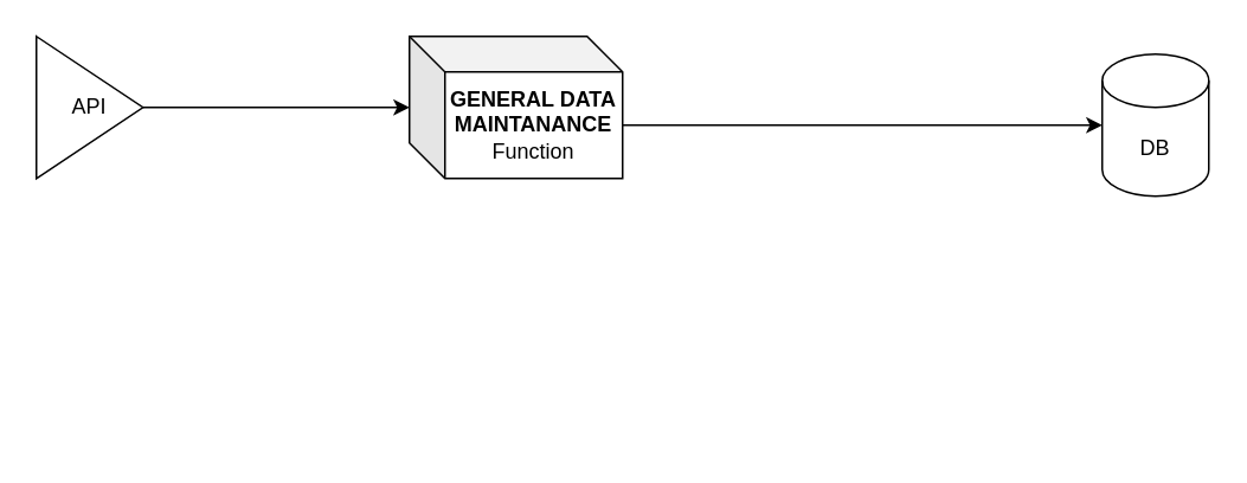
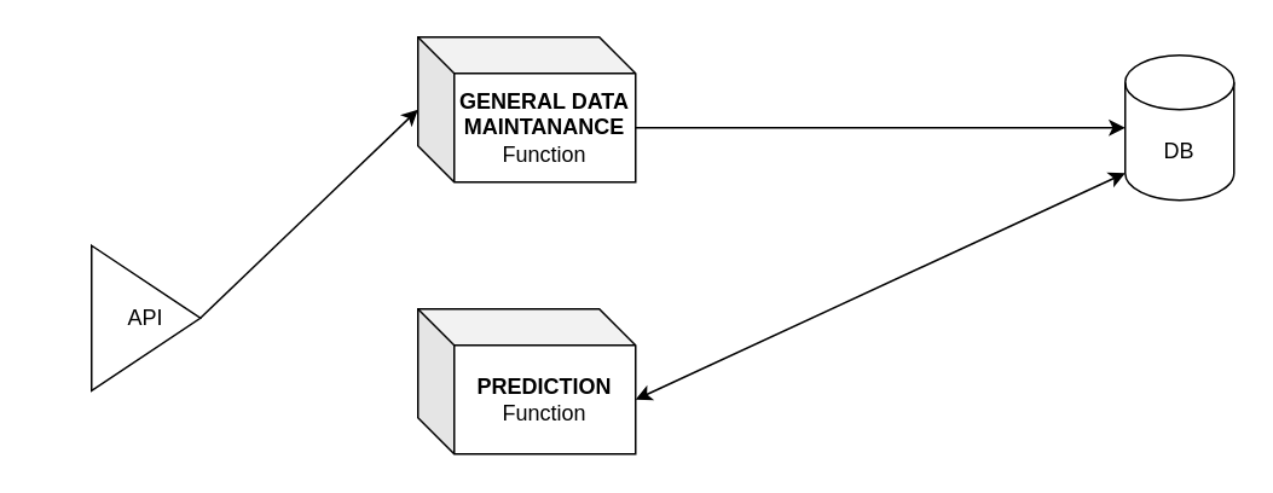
  <mxCell id="0" />
  <mxCell id="1" parent="0" />
- <mxCell id="2" value="API" style="triangle;whiteSpace=wrap;html=1;" parent="1" vertex="1"><mxGeometry x="20" y="20" width="60" height="80" as="geometry" /></mxCell>
+ <mxCell id="2" value="API" style="triangle;whiteSpace=wrap;html=1;" parent="1" vertex="1"><mxGeometry x="50" y="135" width="60" height="80" as="geometry" /></mxCell>
  <mxCell id="3" value="&lt;b&gt;GENERAL DATA MAINTANANCE&lt;br&gt;&lt;/b&gt;Function" style="shape=cube;whiteSpace=wrap;html=1;boundedLbl=1;backgroundOutline=1;darkOpacity=0.05;darkOpacity2=0.1;" parent="1" vertex="1"><mxGeometry x="230" y="20" width="120" height="80" as="geometry" /></mxCell>
  <mxCell id="4" value="DB" style="shape=cylinder3;whiteSpace=wrap;html=1;boundedLbl=1;backgroundOutline=1;size=15;" parent="1" vertex="1"><mxGeometry x="620" y="30" width="60" height="80" as="geometry" /></mxCell>
  <mxCell id="5" value="" style="endArrow=classic;html=1;rounded=0;entryX=0;entryY=0;entryDx=0;entryDy=30;entryPerimeter=0;exitX=1;exitY=0.5;exitDx=0;exitDy=0;" parent="1" source="2" edge="1"><mxGeometry width="50" height="50" relative="1" as="geometry"><mxPoint x="80" y="80" as="sourcePoint" /><mxPoint x="230" y="60" as="targetPoint" /></mxGeometry></mxCell>
+ <mxCell id="6" value="&lt;b&gt;PREDICTION&lt;/b&gt;&lt;br&gt;Function" style="shape=cube;whiteSpace=wrap;html=1;boundedLbl=1;backgroundOutline=1;darkOpacity=0.05;darkOpacity2=0.1;" parent="1" vertex="1"><mxGeometry x="230" y="170" width="120" height="80" as="geometry" /></mxCell>
  <mxCell id="7" style="edgeStyle=orthogonalEdgeStyle;rounded=0;orthogonalLoop=1;jettySize=auto;html=1;exitX=0;exitY=0;exitDx=120;exitDy=50;exitPerimeter=0;entryX=0;entryY=0.5;entryDx=0;entryDy=0;entryPerimeter=0;" edge="1" parent="1" source="3" target="4"><mxGeometry relative="1" as="geometry" /></mxCell>
+ <mxCell id="8" style="edgeStyle=none;rounded=0;orthogonalLoop=1;jettySize=auto;html=1;exitX=0;exitY=0;exitDx=120;exitDy=50;exitPerimeter=0;entryX=0;entryY=1;entryDx=0;entryDy=-15;entryPerimeter=0;startArrow=classic;startFill=1;endArrow=classic;endFill=1;" edge="1" parent="1" source="6" target="4"><mxGeometry relative="1" as="geometry" /></mxCell>
